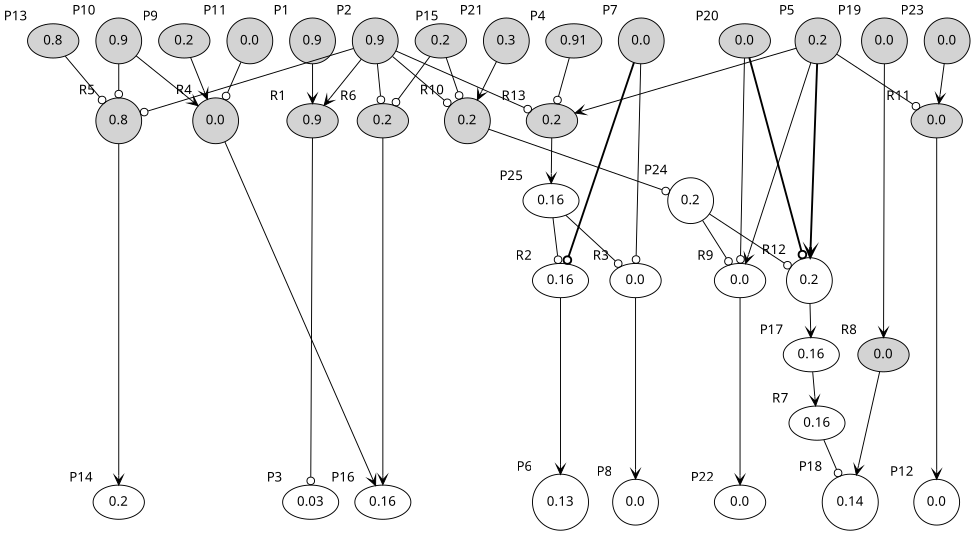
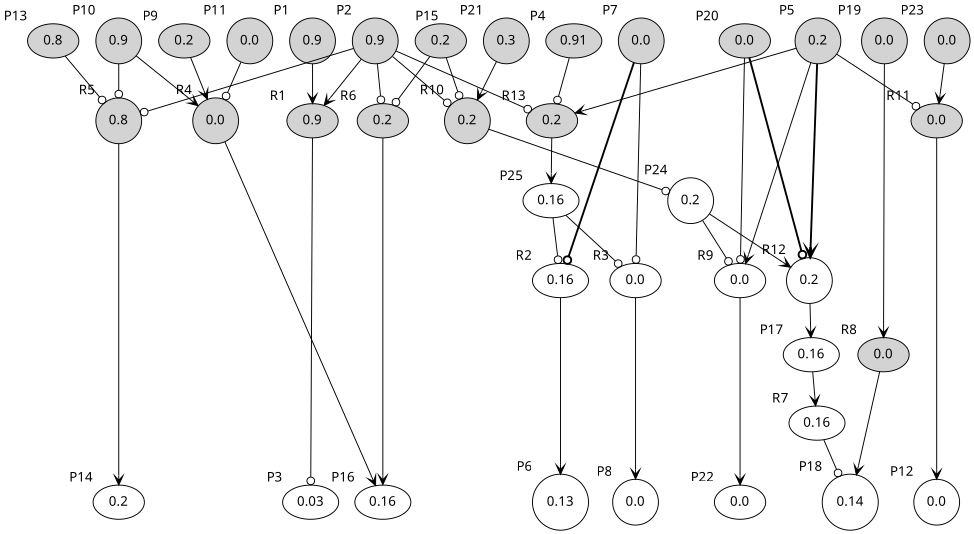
  strict digraph {
    fontname="Noto Sans"
    splines=line
    node [fillcolor=lightgray fontname="Noto Sans" shape=ellipse style=filled]
    edge [arrowhead=vee fontname="Noto Sans"]
    n1 [label=0.9 shape=circle xlabel=P1]
    n2 [label=0.9 shape=circle xlabel=P2]
    n3 [label=0.91 xlabel=P4]
    n4 [label=0.2 shape=circle xlabel=P5]
    n5 [label=0.0 shape=circle xlabel=P7]
    n6 [label=0.2 xlabel=P9]
    n7 [label=0.9 shape=circle xlabel=P10]
    n8 [label=0.0 shape=circle xlabel=P11]
    n9 [label=0.8 xlabel=P13]
    n10 [label=0.2 xlabel=P15]
    n11 [label=0.0 shape=circle xlabel=P19]
    n12 [label=0.0 xlabel=P20]
    n13 [label=0.3 shape=circle xlabel=P21]
    n14 [label=0.0 shape=circle xlabel=P23]
    n15 [label=0.03 xlabel=P3 fillcolor="" style=""]
    n16 [label=0.13 shape=circle xlabel=P6 fillcolor="" style=""]
    n17 [label=0.0 shape=circle xlabel=P8 fillcolor="" style=""]
    n18 [label=0.0 shape=circle xlabel=P12 fillcolor="" style=""]
    n19 [label=0.2 xlabel=P14 fillcolor="" style=""]
    n20 [label=0.16 xlabel=P16 fillcolor="" style=""]
    n21 [label=0.14 shape=circle xlabel=P18 fillcolor="" style=""]
    n22 [label=0.0 xlabel=P22 fillcolor="" style=""]
    n23 [label=0.9 xlabel=R1]
    n24 [label=0.8 shape=circle xlabel=R5]
    n25 [label=0.2 xlabel=R6]
    n26 [label=0.2 shape=circle xlabel=R10]
    n27 [label=0.2 xlabel=R13]
    n28 [label=0.0 xlabel=R9 fillcolor="" style=""]
    n29 [label=0.0 xlabel=R11]
    n30 [label=0.2 shape=circle xlabel=R12 fillcolor="" style=""]
    n31 [label=0.16 xlabel=R2 fillcolor="" style=""]
    n32 [label=0.0 xlabel=R3 fillcolor="" style=""]
    n33 [label=0.0 shape=circle xlabel=R4]
    n34 [label=0.0 xlabel=R8]
    n35 [label=0.2 shape=circle xlabel=P24 fillcolor="" style=""]
    n36 [label=0.16 xlabel=P25 fillcolor="" style=""]
    n37 [label=0.16 xlabel=P17 fillcolor="" style=""]
    n38 [label=0.16 xlabel=R7 fillcolor="" style=""]
    subgraph sub_1 {
      rank=min
      n1
      n2
      n3
      n4
      n5
      n6
      n7
      n8
      n9
      n10
      n11
      n12
      n13
      n14
    }
    subgraph sub_2 {
      rank=max
      n15
      n16
      n17
      n18
      n19
      n20
      n21
      n22
    }
    n1 -> n23
    n2 -> n23
    n2 -> n24 [arrowhead=odot]
    n2 -> n25 [arrowhead=odot]
    n2 -> n26 [arrowhead=odot]
    n2 -> n27 [arrowhead=odot]
    n3 -> n27 [arrowhead=odot]
    n4 -> n27
    n4 -> n28
    n4 -> n29 [arrowhead=odot]
    n4 -> n30 [penwidth=2]
    n5 -> n31 [arrowhead=odot penwidth=2]
    n5 -> n32 [arrowhead=odot]
    n6 -> n33
    n7 -> n24 [arrowhead=odot]
    n7 -> n33
    n8 -> n33 [arrowhead=odot]
    n9 -> n24 [arrowhead=odot]
    n10 -> n25 [arrowhead=odot]
    n10 -> n26 [arrowhead=odot]
    n11 -> n34
    n12 -> n28 [arrowhead=odot]
    n12 -> n30 [arrowhead=odot penwidth=2]
    n13 -> n26
    n14 -> n29
    n23 -> n15 [arrowhead=odot]
    n24 -> n19
    n25 -> n20
    n26 -> n35 [arrowhead=odot]
    n27 -> n36
    n28 -> n22
    n29 -> n18
    n30 -> n37
    n31 -> n16
    n32 -> n17
    n33 -> n20
    n34 -> n21
    n35 -> n28 [arrowhead=odot]
-   n35 -> n30 [arrowhead=odot]
+   n35 -> n30
    n36 -> n31 [arrowhead=odot]
    n36 -> n32 [arrowhead=odot]
    n37 -> n38
    n38 -> n21 [arrowhead=odot]
  }
